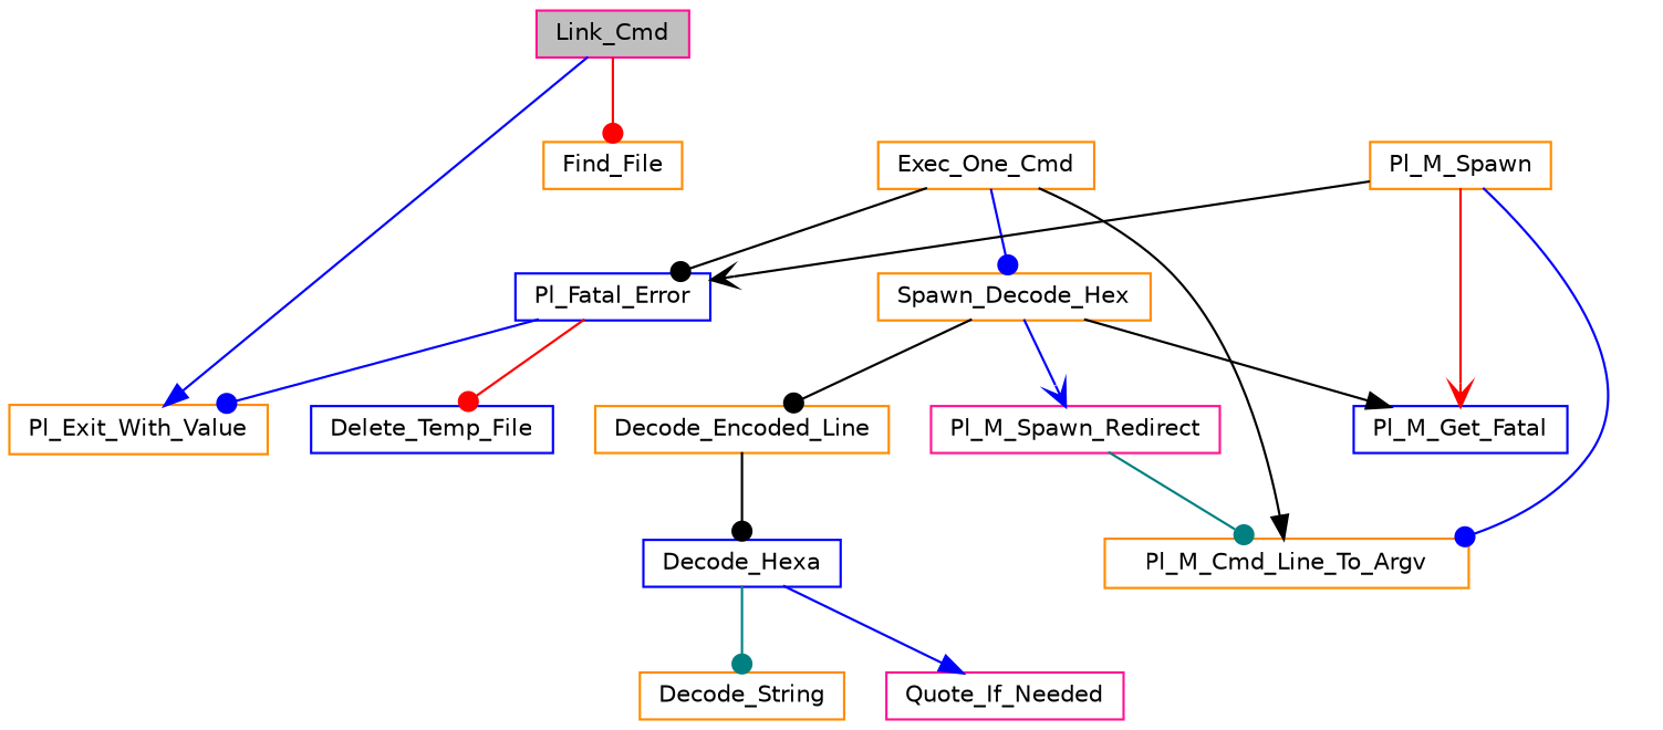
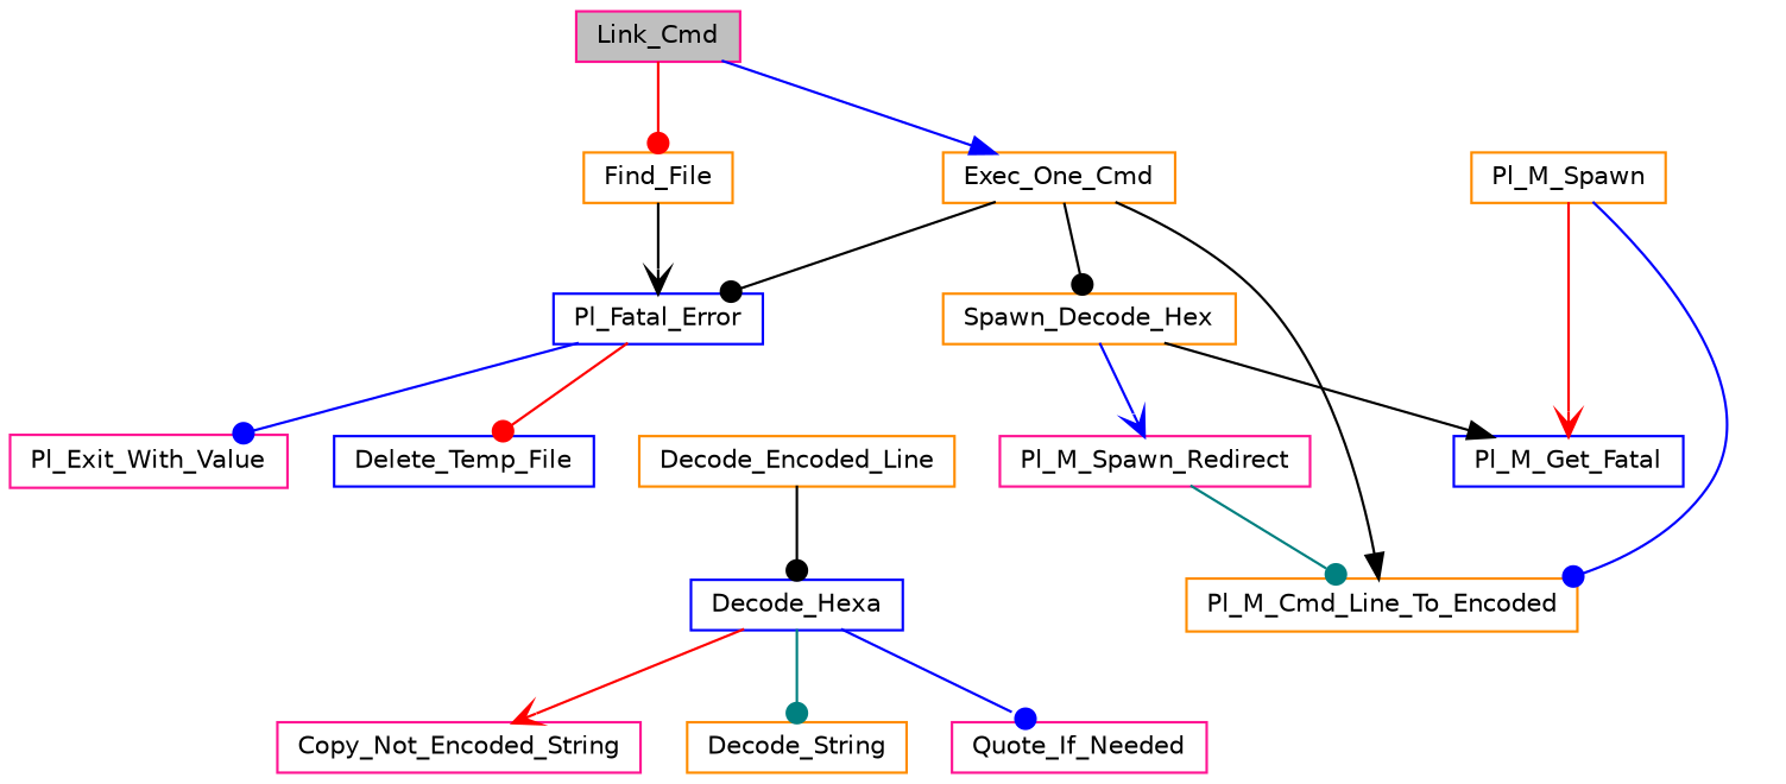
  digraph {
    rankdir=TB
    node [color=darkorange fillcolor=white fontname=Helvetica fontsize=10 shape=record style=filled]
    edge [arrowhead=dot color=blue fontname=Helvetica fontsize=10 labelfontname=Helvetica labelfontsize=10 style=solid]
    n1 [color=deeppink fillcolor=grey75 fontcolor=black height=0.2 label=Link_Cmd width=0.4]
    n2 [height=0.2 label=Find_File width=0.4]
    n3 [height=0.2 label=Exec_One_Cmd width=0.4]
    n4 [color=blue height=0.2 label=Pl_Fatal_Error width=0.4]
    n5 [height=0.2 label=Spawn_Decode_Hex width=0.4]
-   n6 [height=0.2 label=Pl_M_Cmd_Line_To_Argv width=0.4]
-   n7 [height=0.2 label=Pl_Exit_With_Value width=0.4]
+   n6 [height=0.2 label=Pl_M_Cmd_Line_To_Encoded width=0.4]
+   n7 [color=deeppink height=0.2 label=Pl_Exit_With_Value width=0.4]
    n8 [color=blue height=0.2 label=Delete_Temp_File width=0.4]
    n9 [height=0.2 label=Pl_M_Spawn width=0.4]
    n10 [color=blue height=0.2 label=Pl_M_Get_Fatal width=0.4]
    n11 [color=deeppink height=0.2 label=Pl_M_Spawn_Redirect width=0.4]
    n12 [height=0.2 label=Decode_Encoded_Line width=0.4]
    n13 [color=blue height=0.2 label=Decode_Hexa width=0.4]
+   n14 [color=deeppink height=0.2 label=Copy_Not_Encoded_String width=0.4]
    n15 [height=0.2 label=Decode_String width=0.4]
    n16 [color=deeppink height=0.2 label=Quote_If_Needed width=0.4]
    n1 -> n2 [color=red]
-   n1 -> n7 [arrowhead=normal]
-   n9 -> n4 [arrowhead=vee color=black]
+   n1 -> n3 [arrowhead=normal]
+   n2 -> n4 [arrowhead=vee color=black]
    n3 -> n4 [color=black]
-   n3 -> n5
+   n3 -> n5 [color=black]
    n3 -> n6 [arrowhead=normal color=black]
    n4 -> n7
    n4 -> n8 [color=red]
    n5 -> n10 [arrowhead=normal color=black]
    n5 -> n11 [arrowhead=vee]
-   n5 -> n12 [color=black]
    n9 -> n6
    n9 -> n10 [arrowhead=vee color=red]
    n11 -> n6 [color=teal]
    n12 -> n13 [color=black]
+   n13 -> n14 [arrowhead=vee color=red]
    n13 -> n15 [color=teal]
-   n13 -> n16 [arrowhead=normal]
+   n13 -> n16
  }
